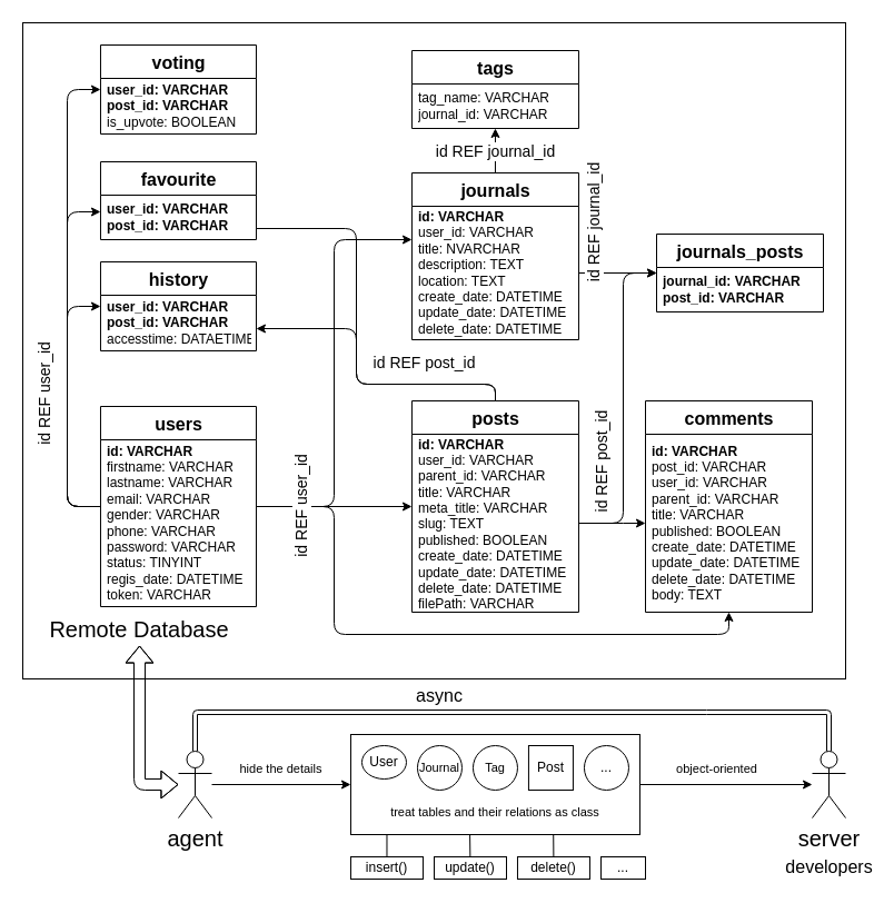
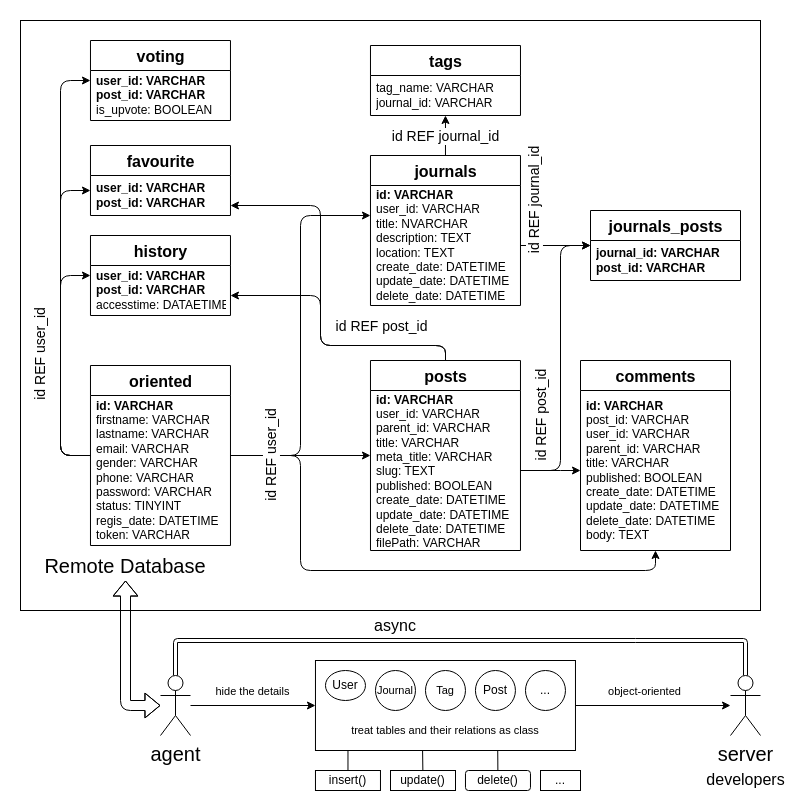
  <mxCell id="0" />
  <mxCell id="1" parent="0" />
  <mxCell id="2" style="edgeStyle=none;html=1;exitX=1;exitY=0.5;exitDx=0;exitDy=0;fontSize=11;" parent="1" source="4" target="50" edge="1"><mxGeometry relative="1" as="geometry" /></mxCell>
  <mxCell id="3" value="object-oriented" style="edgeLabel;html=1;align=center;verticalAlign=middle;resizable=0;points=[];fontSize=11;" parent="2" vertex="1" connectable="0"><mxGeometry x="-0.11" relative="1" as="geometry"><mxPoint y="-15" as="offset" /></mxGeometry></mxCell>
  <mxCell id="4" value="" style="rounded=0;whiteSpace=wrap;html=1;fontSize=11;" parent="1" vertex="1"><mxGeometry x="314.97" y="660" width="260" height="90" as="geometry" /></mxCell>
  <mxCell id="5" value="" style="rounded=0;whiteSpace=wrap;html=1;fontSize=14;fontColor=none;fillColor=none;gradientColor=none;" parent="1" vertex="1"><mxGeometry x="20" y="20" width="740" height="590" as="geometry" /></mxCell>
  <mxCell id="6" style="edgeStyle=orthogonalEdgeStyle;html=1;fontSize=14;" parent="1" source="8" target="20" edge="1"><mxGeometry relative="1" as="geometry"><Array as="points"><mxPoint x="299.97" y="455" /><mxPoint x="299.97" y="215" /></Array></mxGeometry></mxCell>
- <mxCell id="7" value="&lt;font style=&quot;font-size: 16px&quot;&gt;&lt;b&gt;users&lt;/b&gt;&lt;/font&gt;" style="swimlane;fontStyle=0;align=center;verticalAlign=top;childLayout=stackLayout;horizontal=1;startSize=30;horizontalStack=0;resizeParent=1;resizeParentMax=0;resizeLast=0;collapsible=0;marginBottom=0;html=1;gradientColor=none;fillColor=none;" parent="1" vertex="1"><mxGeometry x="89.97" y="365" width="140" height="180" as="geometry" /></mxCell>
+ <mxCell id="7" value="&lt;font style=&quot;font-size: 16px&quot;&gt;&lt;b&gt;oriented&lt;/b&gt;&lt;/font&gt;" style="swimlane;fontStyle=0;align=center;verticalAlign=top;childLayout=stackLayout;horizontal=1;startSize=30;horizontalStack=0;resizeParent=1;resizeParentMax=0;resizeLast=0;collapsible=0;marginBottom=0;html=1;gradientColor=none;fillColor=none;" parent="1" vertex="1"><mxGeometry x="89.97" y="365" width="140" height="180" as="geometry" /></mxCell>
  <mxCell id="8" value="&lt;b&gt;id: VARCHAR&lt;/b&gt;&lt;br&gt;firstname: VARCHAR&lt;br&gt;lastname: VARCHAR&lt;br&gt;email: VARCHAR&lt;br&gt;gender: VARCHAR&lt;br&gt;phone: VARCHAR&lt;br&gt;password: VARCHAR&lt;br&gt;status: TINYINT&lt;br&gt;regis_date: DATETIME&lt;br&gt;token: VARCHAR" style="text;html=1;strokeColor=none;fillColor=none;align=left;verticalAlign=middle;spacingLeft=4;spacingRight=4;overflow=hidden;rotatable=0;points=[[0,0.5],[1,0.5]];portConstraint=eastwest;" parent="7" vertex="1"><mxGeometry y="30" width="140" height="150" as="geometry" /></mxCell>
- <mxCell id="9" style="edgeStyle=orthogonalEdgeStyle;html=1;fontSize=14;endArrow=none;" parent="1" source="13" target="24" edge="1"><mxGeometry relative="1" as="geometry"><Array as="points"><mxPoint x="444.97" y="345" /><mxPoint x="319.97" y="345" /><mxPoint x="319.97" y="205" /></Array></mxGeometry></mxCell>
+ <mxCell id="9" style="edgeStyle=orthogonalEdgeStyle;html=1;fontSize=14;" parent="1" source="13" target="24" edge="1"><mxGeometry relative="1" as="geometry"><Array as="points"><mxPoint x="444.97" y="345" /><mxPoint x="319.97" y="345" /><mxPoint x="319.97" y="205" /></Array></mxGeometry></mxCell>
  <mxCell id="10" value="id REF post_id" style="edgeLabel;html=1;align=center;verticalAlign=middle;resizable=0;points=[];fontSize=14;" parent="9" vertex="1" connectable="0"><mxGeometry x="-0.412" y="-1" relative="1" as="geometry"><mxPoint x="29" y="-19" as="offset" /></mxGeometry></mxCell>
  <mxCell id="11" style="edgeStyle=orthogonalEdgeStyle;html=1;fontSize=14;" parent="1" source="13" target="27" edge="1"><mxGeometry relative="1" as="geometry"><Array as="points"><mxPoint x="444.97" y="345" /><mxPoint x="319.97" y="345" /><mxPoint x="319.97" y="295" /></Array></mxGeometry></mxCell>
  <mxCell id="12" style="edgeStyle=orthogonalEdgeStyle;html=1;fontSize=16;fontColor=none;startArrow=none;startFill=0;" parent="1" source="13" target="15" edge="1"><mxGeometry relative="1" as="geometry"><Array as="points"><mxPoint x="550" y="470" /><mxPoint x="550" y="470" /></Array></mxGeometry></mxCell>
  <mxCell id="13" value="&lt;font style=&quot;font-size: 16px&quot;&gt;&lt;b&gt;posts&lt;/b&gt;&lt;/font&gt;" style="swimlane;fontStyle=0;align=center;verticalAlign=top;childLayout=stackLayout;horizontal=1;startSize=30;horizontalStack=0;resizeParent=1;resizeParentMax=0;resizeLast=0;collapsible=0;marginBottom=0;html=1;gradientColor=none;fillColor=none;" parent="1" vertex="1"><mxGeometry x="369.97" y="360" width="150" height="190" as="geometry" /></mxCell>
  <mxCell id="14" value="&lt;b&gt;id: VARCHAR&lt;/b&gt;&lt;br&gt;user_id: VARCHAR&lt;br&gt;parent_id: VARCHAR&lt;br&gt;title: VARCHAR&lt;br&gt;meta_title: VARCHAR&lt;br&gt;slug: TEXT&lt;br&gt;published: BOOLEAN&lt;br&gt;create_date: DATETIME&lt;br&gt;update_date: DATETIME&lt;br&gt;delete_date: DATETIME&lt;br&gt;filePath: VARCHAR" style="text;html=1;strokeColor=none;fillColor=none;align=left;verticalAlign=middle;spacingLeft=4;spacingRight=4;overflow=hidden;rotatable=0;points=[[0,0.5],[1,0.5]];portConstraint=eastwest;" parent="13" vertex="1"><mxGeometry y="30" width="150" height="160" as="geometry" /></mxCell>
  <mxCell id="15" value="&lt;font style=&quot;font-size: 16px&quot;&gt;&lt;b&gt;comments&lt;/b&gt;&lt;/font&gt;" style="swimlane;fontStyle=0;align=center;verticalAlign=top;childLayout=stackLayout;horizontal=1;startSize=30;horizontalStack=0;resizeParent=1;resizeParentMax=0;resizeLast=0;collapsible=0;marginBottom=0;html=1;gradientColor=none;fillColor=none;" parent="1" vertex="1"><mxGeometry x="580" y="360" width="150" height="190" as="geometry" /></mxCell>
  <mxCell id="16" value="&lt;b&gt;id: VARCHAR&lt;br&gt;&lt;/b&gt;post_id: VARCHAR&lt;br&gt;user_id: VARCHAR&lt;br&gt;parent_id: VARCHAR&lt;br&gt;title: VARCHAR&lt;br&gt;published: BOOLEAN&lt;br&gt;create_date: DATETIME&lt;br&gt;update_date: DATETIME&lt;br&gt;delete_date: DATETIME&lt;br&gt;body: TEXT" style="text;html=1;strokeColor=none;fillColor=none;align=left;verticalAlign=middle;spacingLeft=4;spacingRight=4;overflow=hidden;rotatable=0;points=[[0,0.5],[1,0.5]];portConstraint=eastwest;" parent="15" vertex="1"><mxGeometry y="30" width="150" height="160" as="geometry" /></mxCell>
  <mxCell id="17" style="edgeStyle=orthogonalEdgeStyle;html=1;fontSize=14;" parent="1" source="20" target="39" edge="1"><mxGeometry relative="1" as="geometry" /></mxCell>
  <mxCell id="18" value="&lt;span style=&quot;color: rgba(0 , 0 , 0 , 0) ; font-family: monospace ; font-size: 0px&quot;&gt;id&lt;/span&gt;" style="edgeLabel;html=1;align=center;verticalAlign=middle;resizable=0;points=[];fontSize=14;" parent="17" vertex="1" connectable="0"><mxGeometry x="-0.245" y="1" relative="1" as="geometry"><mxPoint as="offset" /></mxGeometry></mxCell>
  <mxCell id="19" value="id REF journal_id" style="edgeLabel;html=1;align=center;verticalAlign=middle;resizable=0;points=[];fontSize=14;" parent="17" vertex="1" connectable="0"><mxGeometry x="-0.244" relative="1" as="geometry"><mxPoint y="-5" as="offset" /></mxGeometry></mxCell>
  <mxCell id="20" value="&lt;font style=&quot;font-size: 16px&quot;&gt;&lt;b&gt;journals&lt;/b&gt;&lt;/font&gt;" style="swimlane;fontStyle=0;align=center;verticalAlign=top;childLayout=stackLayout;horizontal=1;startSize=30;horizontalStack=0;resizeParent=1;resizeParentMax=0;resizeLast=0;collapsible=0;marginBottom=0;html=1;gradientColor=none;fillColor=none;" parent="1" vertex="1"><mxGeometry x="369.97" y="155" width="150" height="150" as="geometry" /></mxCell>
  <mxCell id="21" value="&lt;b&gt;id: VARCHAR&lt;/b&gt;&lt;br&gt;user_id: VARCHAR&lt;br&gt;title: NVARCHAR&lt;br&gt;description: TEXT&lt;br&gt;location: TEXT&lt;br&gt;create_date: DATETIME&lt;br&gt;update_date: DATETIME&lt;br&gt;delete_date: DATETIME" style="text;html=1;strokeColor=none;fillColor=none;align=left;verticalAlign=middle;spacingLeft=4;spacingRight=4;overflow=hidden;rotatable=0;points=[[0,0.5],[1,0.5]];portConstraint=eastwest;" parent="20" vertex="1"><mxGeometry y="30" width="150" height="120" as="geometry" /></mxCell>
  <mxCell id="22" value="&lt;span style=&quot;font-size: 16px&quot;&gt;&lt;b&gt;journals_posts&lt;/b&gt;&lt;/span&gt;" style="swimlane;fontStyle=0;align=center;verticalAlign=top;childLayout=stackLayout;horizontal=1;startSize=30;horizontalStack=0;resizeParent=1;resizeParentMax=0;resizeLast=0;collapsible=0;marginBottom=0;html=1;gradientColor=none;fillColor=none;" parent="1" vertex="1"><mxGeometry x="590" y="210" width="150" height="70" as="geometry" /></mxCell>
  <mxCell id="23" value="&lt;b&gt;journal_id: VARCHAR&lt;br&gt;&lt;/b&gt;&lt;b&gt;post_id: VARCHAR&lt;/b&gt;" style="text;html=1;strokeColor=none;fillColor=none;align=left;verticalAlign=middle;spacingLeft=4;spacingRight=4;overflow=hidden;rotatable=0;points=[[0,0.5],[1,0.5]];portConstraint=eastwest;" parent="22" vertex="1"><mxGeometry y="30" width="150" height="40" as="geometry" /></mxCell>
  <mxCell id="24" value="&lt;span style=&quot;font-size: 16px&quot;&gt;&lt;b&gt;favourite&lt;/b&gt;&lt;/span&gt;" style="swimlane;fontStyle=0;align=center;verticalAlign=top;childLayout=stackLayout;horizontal=1;startSize=30;horizontalStack=0;resizeParent=1;resizeParentMax=0;resizeLast=0;collapsible=0;marginBottom=0;html=1;gradientColor=none;fillColor=none;" parent="1" vertex="1"><mxGeometry x="89.97" y="145" width="140" height="70" as="geometry" /></mxCell>
  <mxCell id="25" value="&lt;b&gt;user_id: VARCHAR&lt;br&gt;&lt;/b&gt;&lt;b&gt;post_id: VARCHAR&lt;/b&gt;" style="text;html=1;strokeColor=none;fillColor=none;align=left;verticalAlign=middle;spacingLeft=4;spacingRight=4;overflow=hidden;rotatable=0;points=[[0,0.5],[1,0.5]];portConstraint=eastwest;" parent="24" vertex="1"><mxGeometry y="30" width="140" height="40" as="geometry" /></mxCell>
  <mxCell id="26" style="edgeStyle=orthogonalEdgeStyle;html=1;fontSize=14;" parent="1" source="8" target="16" edge="1"><mxGeometry relative="1" as="geometry"><Array as="points"><mxPoint x="300" y="455" /><mxPoint x="300" y="570" /><mxPoint x="655" y="570" /></Array></mxGeometry></mxCell>
  <mxCell id="27" value="&lt;span style=&quot;font-size: 16px&quot;&gt;&lt;b&gt;history&lt;/b&gt;&lt;/span&gt;" style="swimlane;fontStyle=0;align=center;verticalAlign=top;childLayout=stackLayout;horizontal=1;startSize=30;horizontalStack=0;resizeParent=1;resizeParentMax=0;resizeLast=0;collapsible=0;marginBottom=0;html=1;gradientColor=none;fillColor=none;" parent="1" vertex="1"><mxGeometry x="89.97" y="235" width="140" height="80" as="geometry" /></mxCell>
  <mxCell id="28" value="&lt;b&gt;user_id: VARCHAR&lt;br&gt;post_id: VARCHAR&lt;/b&gt;&lt;br&gt;accesstime: DATAETIME" style="text;html=1;strokeColor=none;fillColor=none;align=left;verticalAlign=middle;spacingLeft=4;spacingRight=4;overflow=hidden;rotatable=0;points=[[0,0.5],[1,0.5]];portConstraint=eastwest;" parent="27" vertex="1"><mxGeometry y="30" width="140" height="50" as="geometry" /></mxCell>
  <mxCell id="29" style="edgeStyle=orthogonalEdgeStyle;html=1;fontSize=14;" parent="1" source="8" target="27" edge="1"><mxGeometry relative="1" as="geometry"><Array as="points"><mxPoint x="59.97" y="455" /><mxPoint x="59.97" y="275" /></Array></mxGeometry></mxCell>
  <mxCell id="30" style="edgeStyle=orthogonalEdgeStyle;html=1;fontSize=14;" parent="1" source="7" target="24" edge="1"><mxGeometry relative="1" as="geometry"><Array as="points"><mxPoint x="59.97" y="455" /><mxPoint x="59.97" y="190" /></Array></mxGeometry></mxCell>
  <mxCell id="31" value="id REF user_id" style="edgeLabel;html=1;align=center;verticalAlign=middle;resizable=0;points=[];fontSize=14;rotation=-90;" parent="30" vertex="1" connectable="0"><mxGeometry x="0.095" relative="1" as="geometry"><mxPoint x="-20" y="48" as="offset" /></mxGeometry></mxCell>
  <mxCell id="32" style="edgeStyle=none;html=1;fontSize=16;" parent="1" source="7" target="13" edge="1"><mxGeometry relative="1" as="geometry" /></mxCell>
  <mxCell id="33" value="&lt;div&gt;&lt;/div&gt;" style="edgeLabel;html=1;align=center;verticalAlign=middle;resizable=0;points=[];fontSize=16;" parent="32" vertex="1" connectable="0"><mxGeometry x="-0.393" relative="1" as="geometry"><mxPoint as="offset" /></mxGeometry></mxCell>
  <mxCell id="34" value="&lt;span style=&quot;font-size: 14px;&quot;&gt;id REF user_id&lt;/span&gt;" style="edgeLabel;html=1;align=center;verticalAlign=middle;resizable=0;points=[];fontSize=14;rotation=-90;" parent="32" vertex="1" connectable="0"><mxGeometry x="0.195" relative="1" as="geometry"><mxPoint x="-44" as="offset" /></mxGeometry></mxCell>
  <mxCell id="35" style="edgeStyle=orthogonalEdgeStyle;html=1;fontSize=14;" parent="1" source="14" target="22" edge="1"><mxGeometry relative="1" as="geometry"><Array as="points"><mxPoint x="560" y="470" /><mxPoint x="560" y="245" /></Array></mxGeometry></mxCell>
  <mxCell id="36" value="id REF post_id" style="edgeLabel;html=1;align=center;verticalAlign=middle;resizable=0;points=[];fontSize=14;rotation=-90;" parent="35" vertex="1" connectable="0"><mxGeometry x="-0.374" y="-1" relative="1" as="geometry"><mxPoint x="-21" y="-2" as="offset" /></mxGeometry></mxCell>
  <mxCell id="37" style="edgeStyle=orthogonalEdgeStyle;html=1;fontSize=14;" parent="1" source="21" target="22" edge="1"><mxGeometry relative="1" as="geometry"><Array as="points"><mxPoint x="590" y="245" /><mxPoint x="590" y="245" /></Array></mxGeometry></mxCell>
  <mxCell id="38" value="id REF journal_id" style="edgeLabel;html=1;align=center;verticalAlign=middle;resizable=0;points=[];fontSize=14;rotation=-90;" parent="37" vertex="1" connectable="0"><mxGeometry x="-0.051" relative="1" as="geometry"><mxPoint x="-20" y="-45" as="offset" /></mxGeometry></mxCell>
  <mxCell id="39" value="&lt;font style=&quot;font-size: 16px&quot;&gt;&lt;b&gt;tags&lt;/b&gt;&lt;/font&gt;" style="swimlane;fontStyle=0;align=center;verticalAlign=top;childLayout=stackLayout;horizontal=1;startSize=30;horizontalStack=0;resizeParent=1;resizeParentMax=0;resizeLast=0;collapsible=0;marginBottom=0;html=1;gradientColor=none;fillColor=none;" parent="1" vertex="1"><mxGeometry x="369.97" y="45" width="150" height="70" as="geometry" /></mxCell>
  <mxCell id="40" value="tag_name: VARCHAR&lt;br&gt;journal_id: VARCHAR" style="text;html=1;strokeColor=none;fillColor=none;align=left;verticalAlign=middle;spacingLeft=4;spacingRight=4;overflow=hidden;rotatable=0;points=[[0,0.5],[1,0.5]];portConstraint=eastwest;" parent="39" vertex="1"><mxGeometry y="30" width="150" height="40" as="geometry" /></mxCell>
  <mxCell id="41" value="&lt;span style=&quot;font-size: 16px&quot;&gt;&lt;b&gt;voting&lt;/b&gt;&lt;/span&gt;" style="swimlane;fontStyle=0;align=center;verticalAlign=top;childLayout=stackLayout;horizontal=1;startSize=30;horizontalStack=0;resizeParent=1;resizeParentMax=0;resizeLast=0;collapsible=0;marginBottom=0;html=1;gradientColor=none;fillColor=none;" parent="1" vertex="1"><mxGeometry x="89.97" y="40" width="140" height="80" as="geometry" /></mxCell>
  <mxCell id="42" value="&lt;b&gt;user_id: VARCHAR&lt;br&gt;post_id: VARCHAR&lt;/b&gt;&lt;br&gt;is_upvote: BOOLEAN" style="text;html=1;strokeColor=none;fillColor=none;align=left;verticalAlign=middle;spacingLeft=4;spacingRight=4;overflow=hidden;rotatable=0;points=[[0,0.5],[1,0.5]];portConstraint=eastwest;" parent="41" vertex="1"><mxGeometry y="30" width="140" height="50" as="geometry" /></mxCell>
  <mxCell id="43" style="edgeStyle=orthogonalEdgeStyle;html=1;fontSize=14;fontColor=none;" parent="1" source="8" target="41" edge="1"><mxGeometry relative="1" as="geometry"><Array as="points"><mxPoint x="59.97" y="455" /><mxPoint x="59.97" y="80" /></Array></mxGeometry></mxCell>
  <mxCell id="44" value="&lt;font style=&quot;font-size: 20px&quot;&gt;Remote Database&lt;/font&gt;" style="text;html=1;align=center;verticalAlign=middle;whiteSpace=wrap;rounded=0;fontSize=14;" parent="1" vertex="1"><mxGeometry x="30" y="550" width="190.03" height="30" as="geometry" /></mxCell>
  <mxCell id="45" style="edgeStyle=orthogonalEdgeStyle;html=1;fontSize=20;fontColor=none;startArrow=classic;startFill=1;shape=flexArrow;startWidth=13.81;startSize=4.681;endWidth=13.81;endSize=4.681;" parent="1" source="49" target="44" edge="1"><mxGeometry relative="1" as="geometry"><mxPoint x="-10" y="780" as="sourcePoint" /><Array as="points"><mxPoint x="125" y="705" /></Array></mxGeometry></mxCell>
  <mxCell id="46" style="html=1;fontSize=16;fontColor=none;startArrow=classic;startFill=1;shape=link;" parent="1" source="49" target="50" edge="1"><mxGeometry relative="1" as="geometry"><Array as="points"><mxPoint x="175" y="640" /><mxPoint x="635" y="640" /><mxPoint x="745" y="640" /></Array></mxGeometry></mxCell>
  <mxCell id="47" style="edgeStyle=none;html=1;fontSize=11;" parent="1" source="49" target="4" edge="1"><mxGeometry relative="1" as="geometry" /></mxCell>
  <mxCell id="48" value="hide the details" style="edgeLabel;html=1;align=center;verticalAlign=middle;resizable=0;points=[];fontSize=11;" parent="47" vertex="1" connectable="0"><mxGeometry x="-0.303" y="1" relative="1" as="geometry"><mxPoint x="17" y="-14" as="offset" /></mxGeometry></mxCell>
  <mxCell id="49" value="agent" style="shape=umlActor;verticalLabelPosition=bottom;verticalAlign=top;html=1;outlineConnect=0;fontSize=20;" parent="1" vertex="1"><mxGeometry x="160" y="675" width="30" height="60" as="geometry" /></mxCell>
  <mxCell id="50" value="server&lt;br&gt;&lt;font style=&quot;font-size: 16px&quot;&gt;developers&lt;/font&gt;" style="shape=umlActor;verticalLabelPosition=bottom;verticalAlign=top;html=1;outlineConnect=0;fontSize=20;" parent="1" vertex="1"><mxGeometry x="730" y="675" width="30" height="60" as="geometry" /></mxCell>
  <mxCell id="51" value="async" style="text;html=1;align=center;verticalAlign=middle;whiteSpace=wrap;rounded=0;fontSize=16;" parent="1" vertex="1"><mxGeometry x="350" y="610" width="89.97" height="30" as="geometry" /></mxCell>
  <mxCell id="52" value="User" style="ellipse;whiteSpace=wrap;html=1;aspect=fixed;" parent="1" vertex="1"><mxGeometry x="324.97" y="670" width="40" height="30" as="geometry" /></mxCell>
- <mxCell id="53" value="Post" style="whiteSpace=wrap;html=1;aspect=fixed;rounded=0;" parent="1" vertex="1"><mxGeometry x="474.94" y="670" width="40" height="40" as="geometry" /></mxCell>
+ <mxCell id="53" value="Post" style="ellipse;whiteSpace=wrap;html=1;aspect=fixed;" parent="1" vertex="1"><mxGeometry x="474.94" y="670" width="40" height="40" as="geometry" /></mxCell>
  <mxCell id="54" value="&lt;font style=&quot;font-size: 11px&quot;&gt;Journal&lt;/font&gt;" style="ellipse;whiteSpace=wrap;html=1;aspect=fixed;" parent="1" vertex="1"><mxGeometry x="374.97" y="670" width="40" height="40" as="geometry" /></mxCell>
  <mxCell id="55" value="&lt;font style=&quot;font-size: 11px&quot;&gt;Tag&lt;/font&gt;" style="ellipse;whiteSpace=wrap;html=1;aspect=fixed;" parent="1" vertex="1"><mxGeometry x="424.97" y="670" width="40" height="40" as="geometry" /></mxCell>
  <mxCell id="56" value="..." style="ellipse;whiteSpace=wrap;html=1;aspect=fixed;" parent="1" vertex="1"><mxGeometry x="524.97" y="670" width="40" height="40" as="geometry" /></mxCell>
  <mxCell id="57" value="treat tables and their relations as class" style="text;html=1;strokeColor=none;fillColor=none;align=center;verticalAlign=middle;whiteSpace=wrap;rounded=0;fontSize=11;" parent="1" vertex="1"><mxGeometry x="324.97" y="720" width="240" height="20" as="geometry" /></mxCell>
  <mxCell id="58" style="edgeStyle=none;html=1;entryX=0.125;entryY=1;entryDx=0;entryDy=0;entryPerimeter=0;endArrow=none;endFill=0;" edge="1" parent="1" source="59" target="4"><mxGeometry relative="1" as="geometry" /></mxCell>
  <mxCell id="59" value="insert()" style="rounded=0;whiteSpace=wrap;html=1;" vertex="1" parent="1"><mxGeometry x="314.97" y="770" width="65" height="20" as="geometry" /></mxCell>
  <mxCell id="60" style="edgeStyle=none;html=1;entryX=0.412;entryY=0.997;entryDx=0;entryDy=0;entryPerimeter=0;endArrow=none;endFill=0;" edge="1" parent="1" source="61" target="4"><mxGeometry relative="1" as="geometry" /></mxCell>
  <mxCell id="61" value="update()" style="rounded=0;whiteSpace=wrap;html=1;" vertex="1" parent="1"><mxGeometry x="390" y="770" width="65" height="20" as="geometry" /></mxCell>
  <mxCell id="62" style="edgeStyle=none;html=1;entryX=0.701;entryY=1.005;entryDx=0;entryDy=0;entryPerimeter=0;endArrow=none;endFill=0;" edge="1" parent="1" source="63" target="4"><mxGeometry relative="1" as="geometry" /></mxCell>
- <mxCell id="63" value="delete()" style="rounded=0;whiteSpace=wrap;html=1;" vertex="1" parent="1"><mxGeometry x="464.97" y="770" width="65" height="20" as="geometry" /></mxCell>
+ <mxCell id="63" value="delete()" style="whiteSpace=wrap;html=1;rounded=1;" vertex="1" parent="1"><mxGeometry x="464.97" y="770" width="65" height="20" as="geometry" /></mxCell>
  <mxCell id="64" value="..." style="rounded=0;whiteSpace=wrap;html=1;" vertex="1" parent="1"><mxGeometry x="540" y="770" width="40" height="20" as="geometry" /></mxCell>
